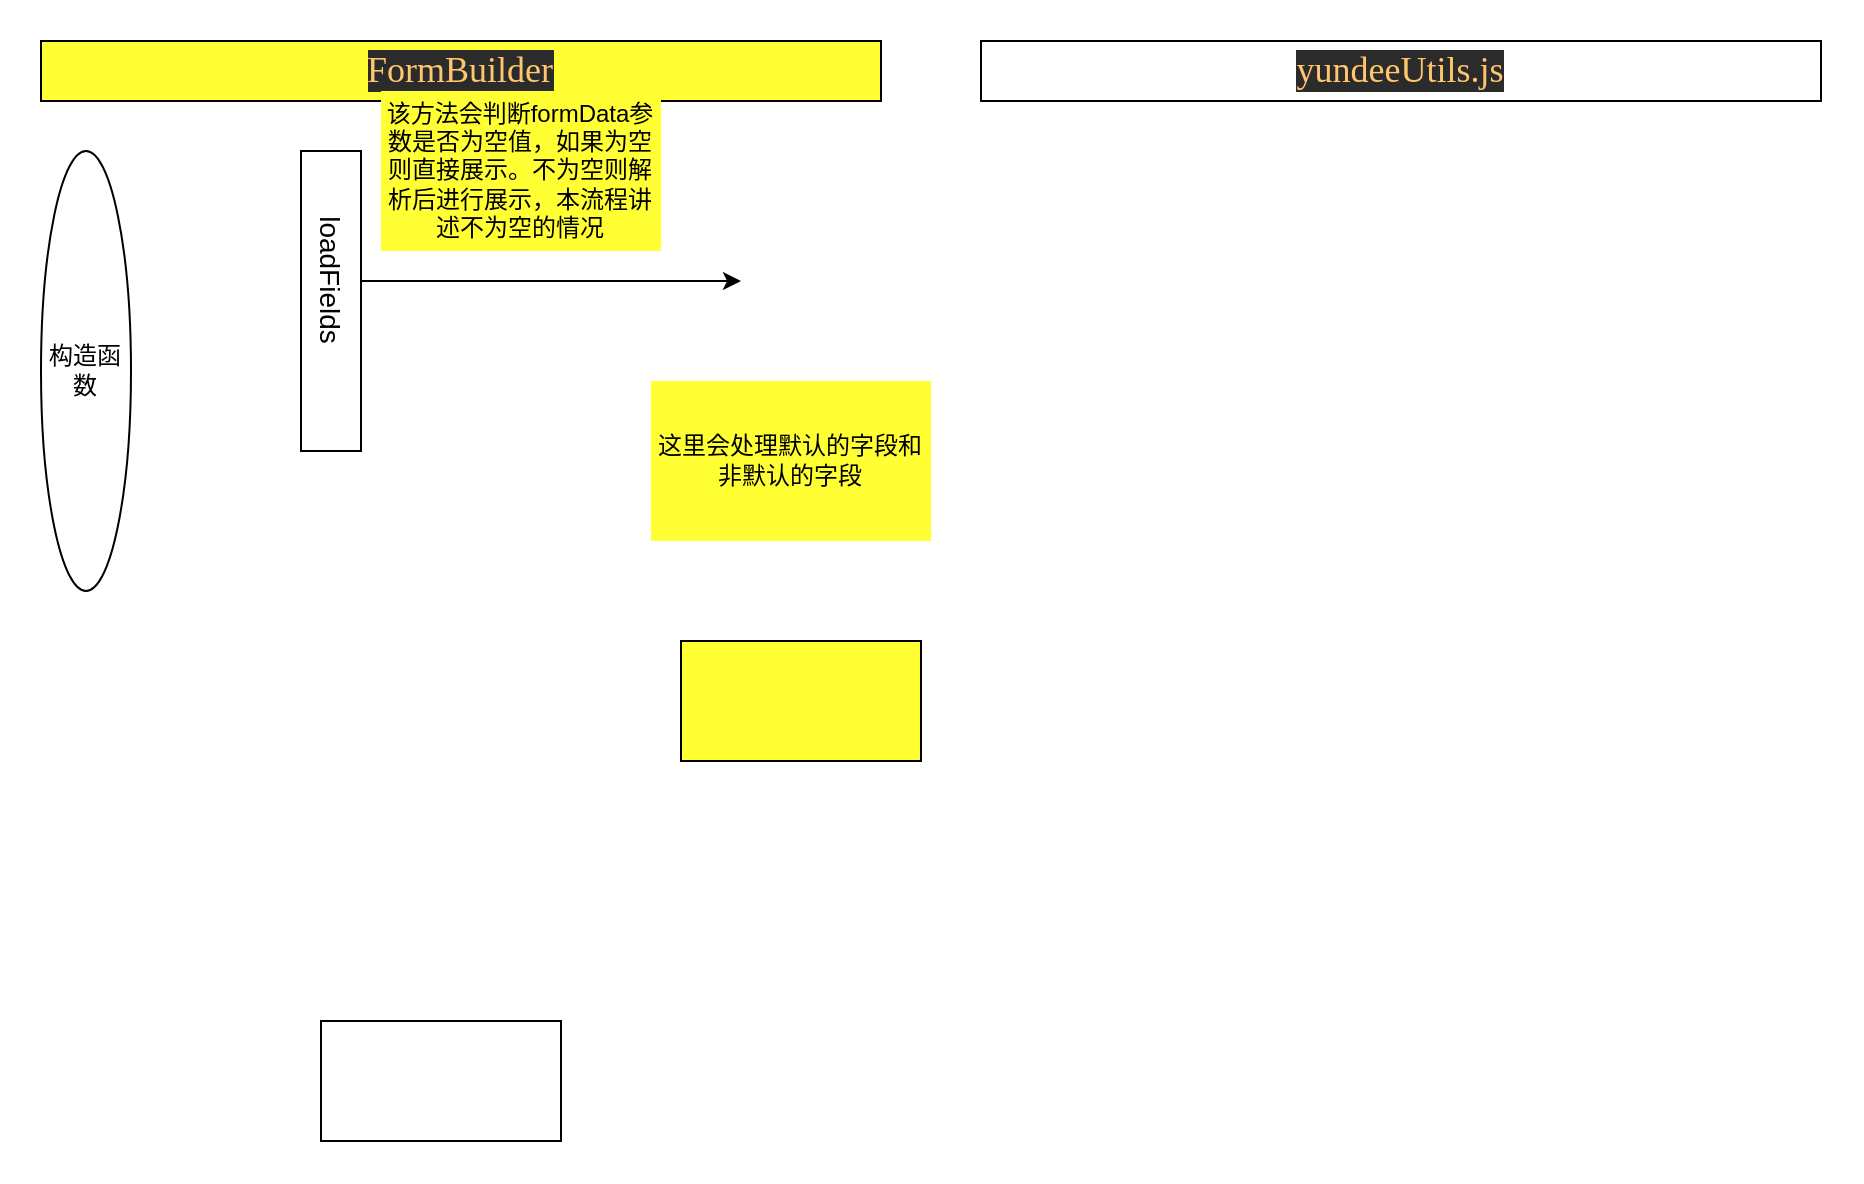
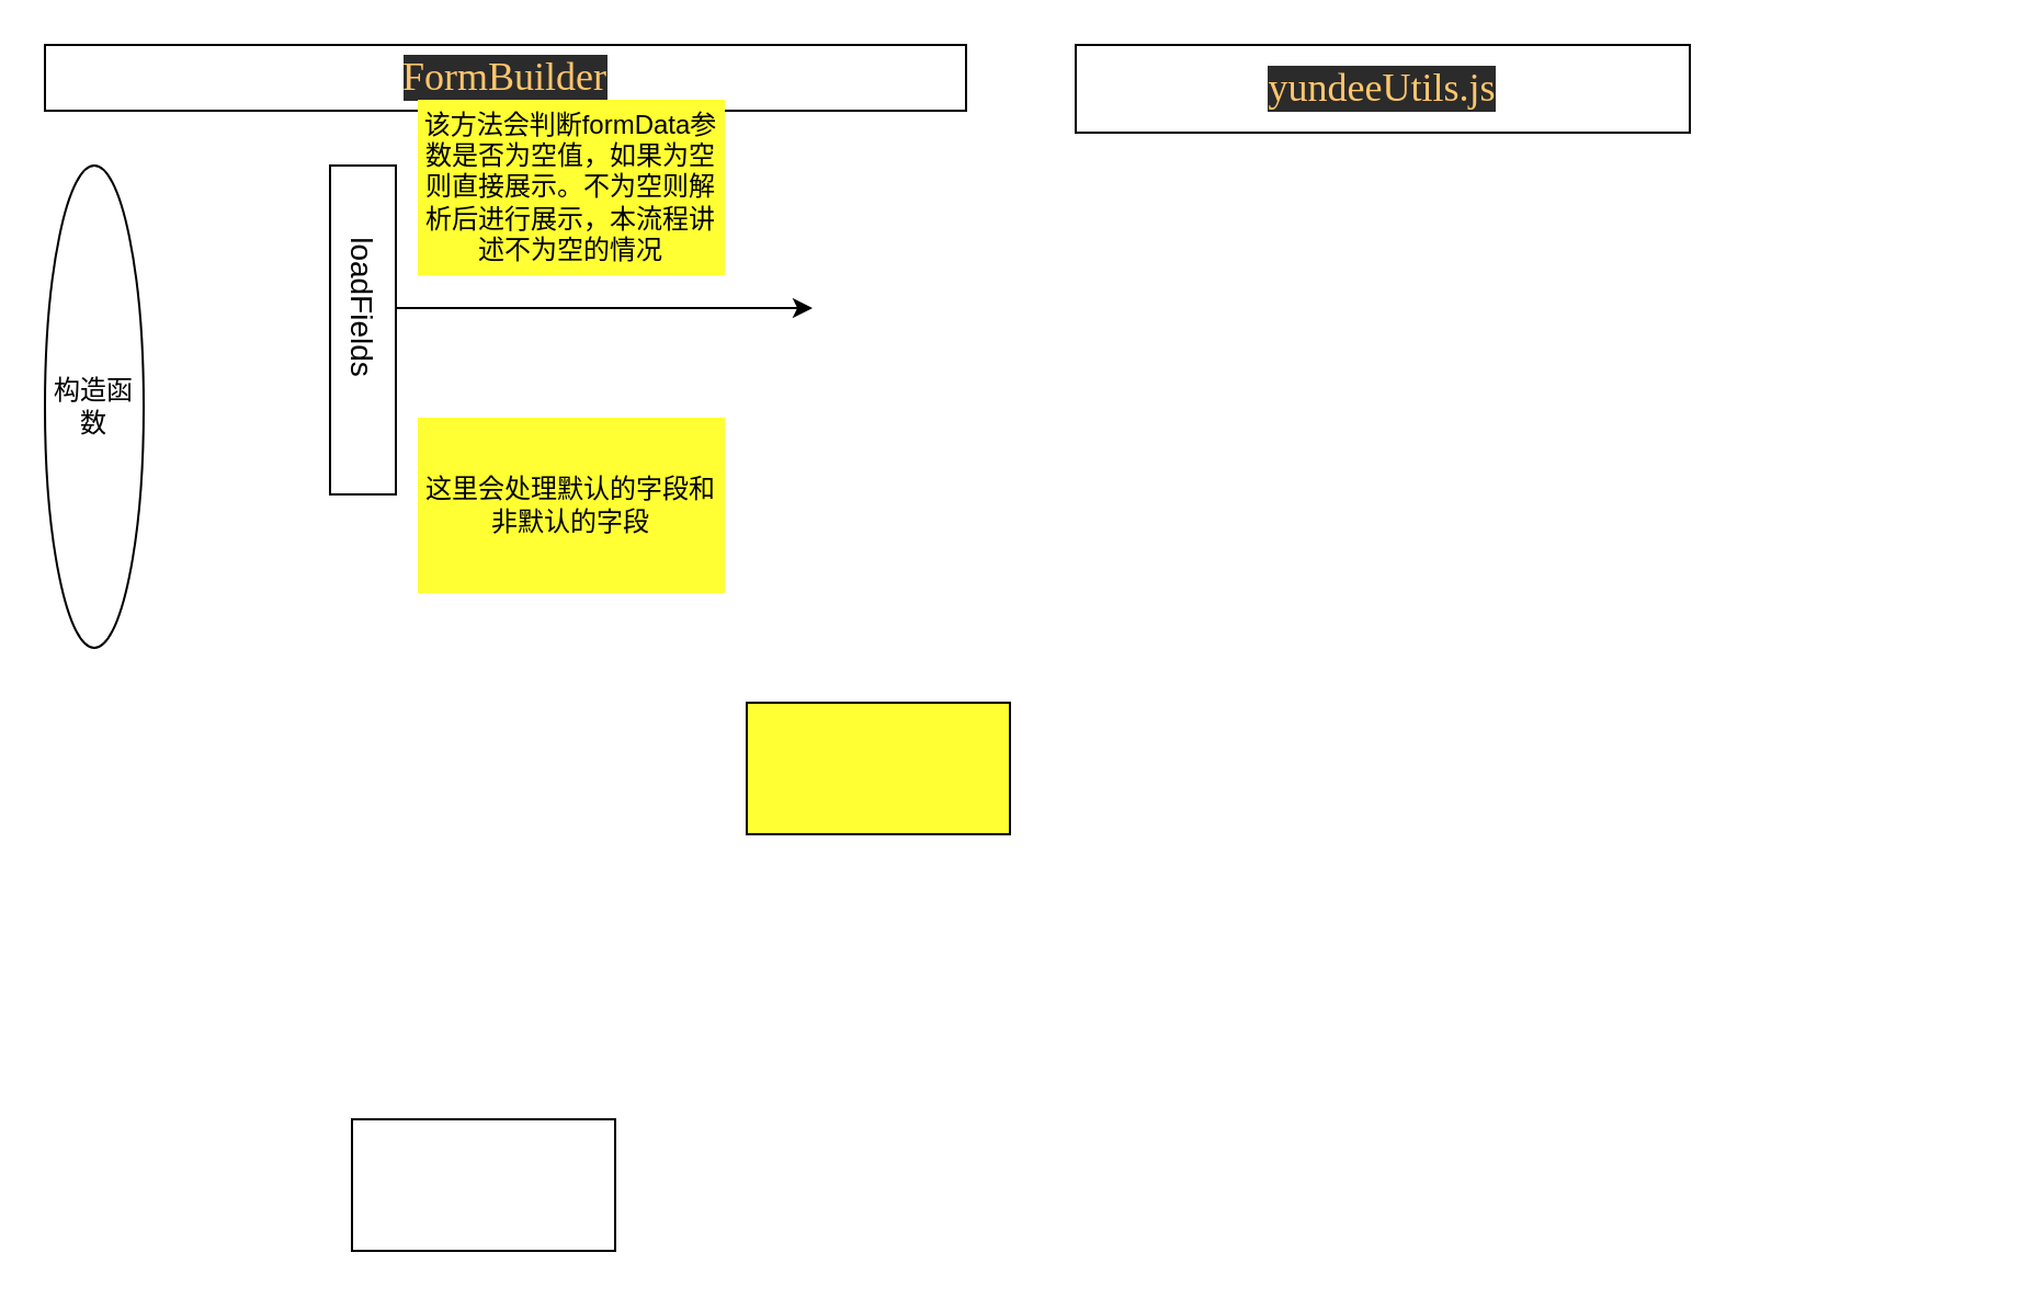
  <mxCell id="0" />
  <mxCell id="1" parent="0" />
- <mxCell id="2" value="&lt;pre style=&quot;background-color: rgb(43 , 43 , 43) ; color: rgb(169 , 183 , 198) ; font-family: &amp;#34;jetbrains mono&amp;#34;&quot;&gt;&lt;span style=&quot;color: rgb(255 , 198 , 109)&quot;&gt;&lt;font style=&quot;font-size: 18px&quot;&gt;FormBuilder&lt;/font&gt;&lt;/span&gt;&lt;/pre&gt;" style="rounded=0;whiteSpace=wrap;html=1;fillColor=#ffff33;" vertex="1" parent="1"><mxGeometry x="20" y="20" width="420" height="30" as="geometry" /></mxCell>
+ <mxCell id="2" value="&lt;pre style=&quot;background-color: rgb(43 , 43 , 43) ; color: rgb(169 , 183 , 198) ; font-family: &amp;#34;jetbrains mono&amp;#34;&quot;&gt;&lt;span style=&quot;color: rgb(255 , 198 , 109)&quot;&gt;&lt;font style=&quot;font-size: 18px&quot;&gt;FormBuilder&lt;/font&gt;&lt;/span&gt;&lt;/pre&gt;" style="rounded=0;whiteSpace=wrap;html=1;" vertex="1" parent="1"><mxGeometry x="20" y="20" width="420" height="30" as="geometry" /></mxCell>
  <mxCell id="3" value="构造函数" style="ellipse;whiteSpace=wrap;html=1;" vertex="1" parent="1"><mxGeometry x="20" y="75" width="45" height="220" as="geometry" /></mxCell>
  <mxCell id="4" value="" style="rounded=0;whiteSpace=wrap;html=1;" vertex="1" parent="1"><mxGeometry x="150" y="75" width="30" height="150" as="geometry" /></mxCell>
  <mxCell id="5" style="edgeStyle=orthogonalEdgeStyle;rounded=0;orthogonalLoop=1;jettySize=auto;html=1;exitX=0.5;exitY=0;exitDx=0;exitDy=0;" edge="1" parent="1" source="6"><mxGeometry relative="1" as="geometry"><mxPoint x="370" y="140" as="targetPoint" /></mxGeometry></mxCell>
  <mxCell id="6" value="&lt;font style=&quot;font-size: 14px&quot;&gt;loadFields&lt;/font&gt;" style="text;html=1;strokeColor=none;fillColor=none;align=center;verticalAlign=middle;whiteSpace=wrap;rounded=0;rotation=90;" vertex="1" parent="1"><mxGeometry x="120" y="125" width="90" height="30" as="geometry" /></mxCell>
  <mxCell id="7" value="该方法会判断formData参数是否为空值，如果为空则直接展示。不为空则解析后进行展示，本流程讲述不为空的情况" style="text;html=1;strokeColor=none;fillColor=#FFFF33;align=center;verticalAlign=middle;whiteSpace=wrap;rounded=0;" vertex="1" parent="1"><mxGeometry x="190" y="45" width="140" height="80" as="geometry" /></mxCell>
- <mxCell id="8" value="这里会处理默认的字段和非默认的字段" style="text;html=1;strokeColor=none;fillColor=#FFFF33;align=center;verticalAlign=middle;whiteSpace=wrap;rounded=0;" vertex="1" parent="1"><mxGeometry x="325" y="190" width="140" height="80" as="geometry" /></mxCell>
+ <mxCell id="8" value="这里会处理默认的字段和非默认的字段" style="text;html=1;strokeColor=none;fillColor=#FFFF33;align=center;verticalAlign=middle;whiteSpace=wrap;rounded=0;" vertex="1" parent="1"><mxGeometry x="190" y="190" width="140" height="80" as="geometry" /></mxCell>
  <mxCell id="9" value="" style="rounded=0;whiteSpace=wrap;html=1;fillColor=#FFFF33;" vertex="1" parent="1"><mxGeometry x="340" y="320" width="120" height="60" as="geometry" /></mxCell>
  <mxCell id="10" value="" style="rounded=0;whiteSpace=wrap;html=1;fillColor=#FFFFFF;" vertex="1" parent="1"><mxGeometry x="160" y="510" width="120" height="60" as="geometry" /></mxCell>
- <mxCell id="11" value="&lt;pre style=&quot;background-color: rgb(43 , 43 , 43)&quot;&gt;&lt;font color=&quot;#ffc66d&quot; face=&quot;jetbrains mono&quot;&gt;&lt;span style=&quot;font-size: 18px&quot;&gt;yundeeUtils.js&lt;/span&gt;&lt;/font&gt;&lt;font color=&quot;#a9b7c6&quot; face=&quot;jetbrains mono&quot;&gt;&lt;br&gt;&lt;/font&gt;&lt;/pre&gt;" style="rounded=0;whiteSpace=wrap;html=1;" vertex="1" parent="1"><mxGeometry x="490" y="20" width="420" height="30" as="geometry" /></mxCell>
+ <mxCell id="11" value="&lt;pre style=&quot;background-color: rgb(43 , 43 , 43)&quot;&gt;&lt;font color=&quot;#ffc66d&quot; face=&quot;jetbrains mono&quot;&gt;&lt;span style=&quot;font-size: 18px&quot;&gt;yundeeUtils.js&lt;/span&gt;&lt;/font&gt;&lt;font color=&quot;#a9b7c6&quot; face=&quot;jetbrains mono&quot;&gt;&lt;br&gt;&lt;/font&gt;&lt;/pre&gt;" style="rounded=0;whiteSpace=wrap;html=1;" vertex="1" parent="1"><mxGeometry x="490" y="20" width="280" height="40" as="geometry" /></mxCell>
